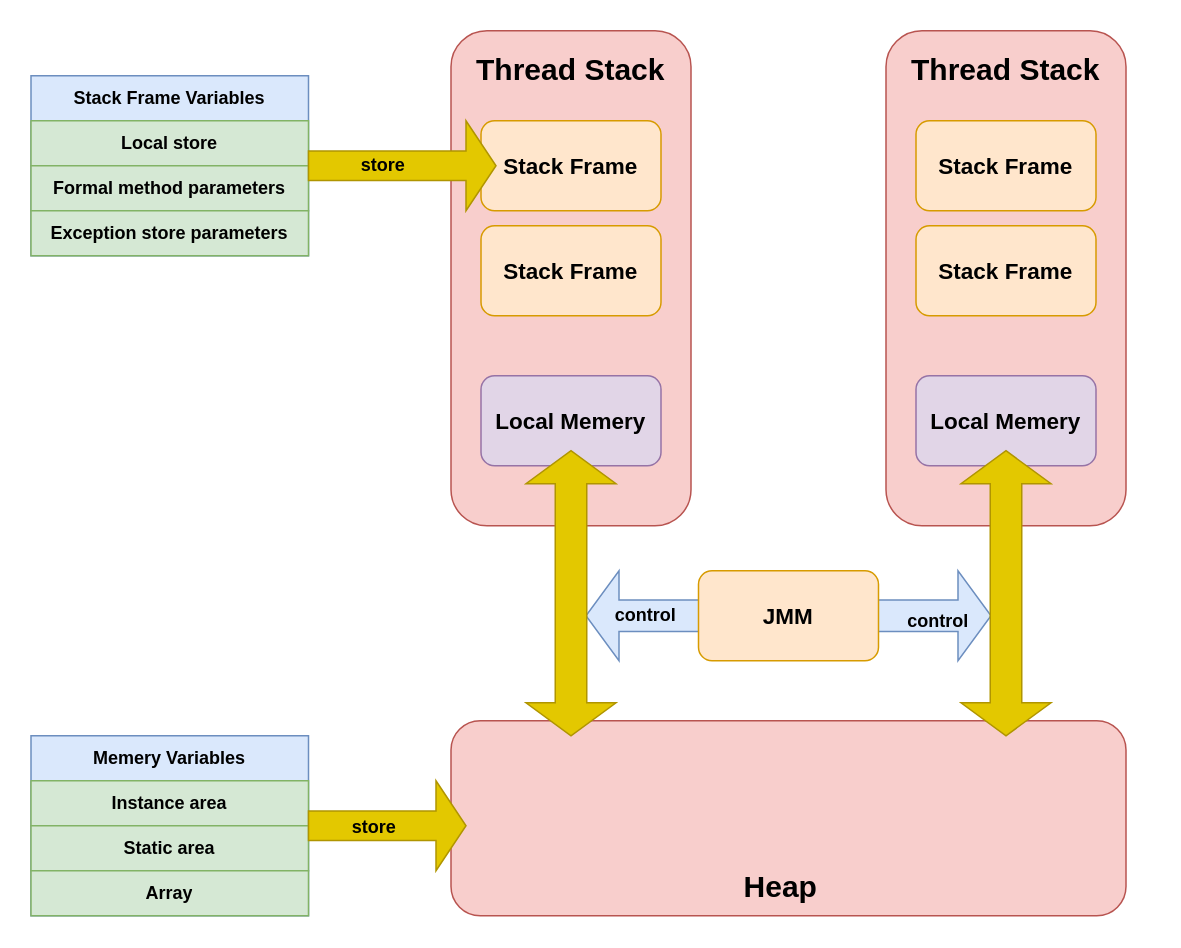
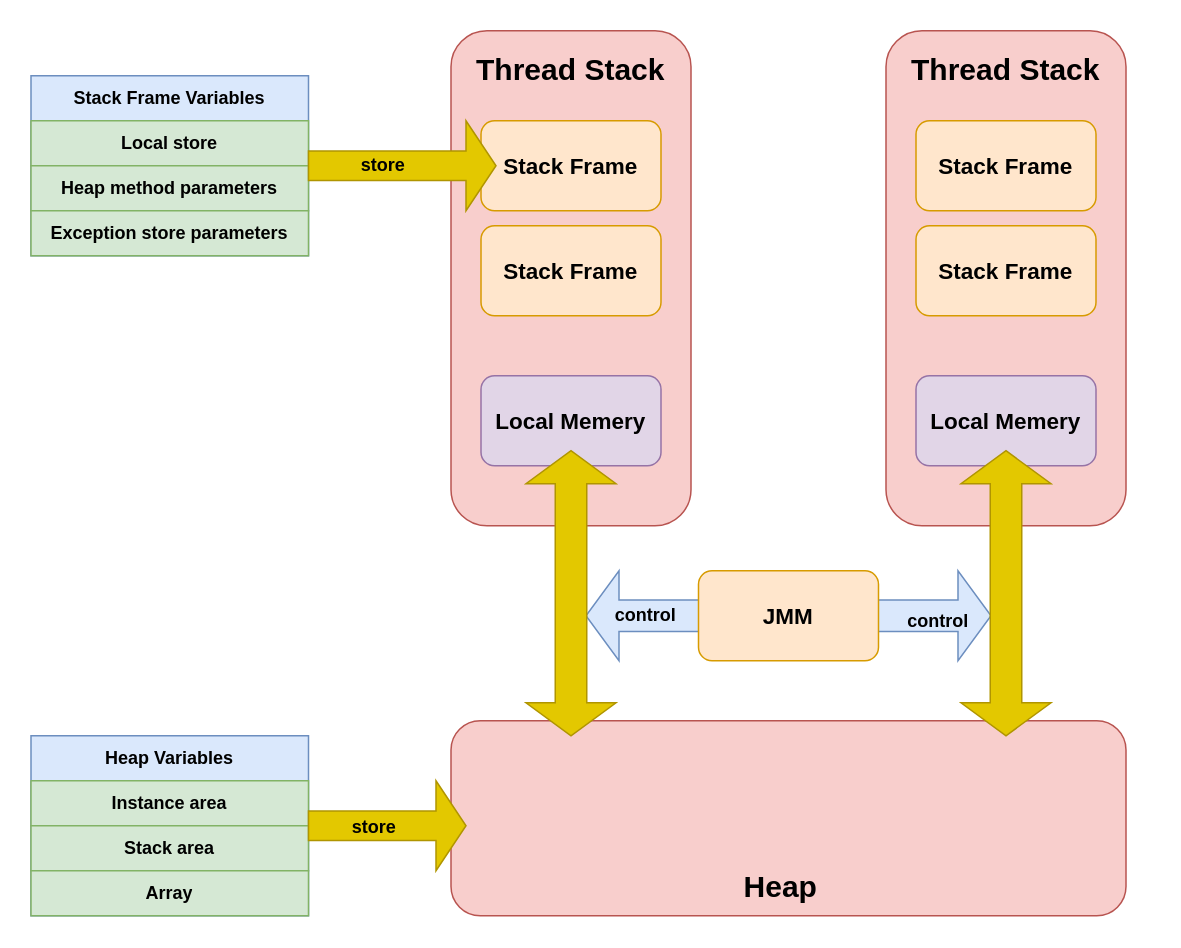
  <mxCell id="0" />
  <mxCell id="1" parent="0" />
  <mxCell id="2" value="&lt;b&gt;control&lt;/b&gt;" style="html=1;shadow=0;dashed=0;align=center;verticalAlign=middle;shape=mxgraph.arrows2.twoWayArrow;dy=0.65;dx=22;fillColor=#dae8fc;strokeColor=#6c8ebf;" vertex="1" parent="1"><mxGeometry x="390" y="380" width="270" height="60" as="geometry" /></mxCell>
  <mxCell id="3" value="" style="rounded=1;whiteSpace=wrap;html=1;fillColor=#ffe6cc;strokeColor=#d79b00;align=center;" vertex="1" parent="1"><mxGeometry x="465" y="380" width="120" height="60" as="geometry" /></mxCell>
  <mxCell id="4" value="" style="rounded=1;whiteSpace=wrap;html=1;fillColor=#f8cecc;strokeColor=#b85450;align=center;" vertex="1" parent="1"><mxGeometry x="300" y="20" width="160" height="330" as="geometry" /></mxCell>
  <mxCell id="5" value="Thread Stack" style="text;strokeColor=none;align=center;fillColor=none;html=1;verticalAlign=middle;whiteSpace=wrap;rounded=0;fontStyle=1;fontSize=20;" vertex="1" parent="1"><mxGeometry x="315" y="30" width="130" height="30" as="geometry" /></mxCell>
  <mxCell id="6" value="" style="rounded=1;whiteSpace=wrap;html=1;fillColor=#ffe6cc;strokeColor=#d79b00;align=center;" vertex="1" parent="1"><mxGeometry x="320" y="80" width="120" height="60" as="geometry" /></mxCell>
  <mxCell id="7" value="Stack Frame" style="text;strokeColor=none;align=center;fillColor=none;html=1;verticalAlign=middle;whiteSpace=wrap;rounded=0;fontStyle=1;fontSize=15;" vertex="1" parent="1"><mxGeometry x="315" y="95" width="130" height="30" as="geometry" /></mxCell>
  <mxCell id="8" value="" style="rounded=1;whiteSpace=wrap;html=1;fillColor=#ffe6cc;strokeColor=#d79b00;align=center;" vertex="1" parent="1"><mxGeometry x="320" y="150" width="120" height="60" as="geometry" /></mxCell>
  <mxCell id="9" value="Stack Frame" style="text;strokeColor=none;align=center;fillColor=none;html=1;verticalAlign=middle;whiteSpace=wrap;rounded=0;fontStyle=1;fontSize=15;" vertex="1" parent="1"><mxGeometry x="315" y="165" width="130" height="30" as="geometry" /></mxCell>
  <mxCell id="10" value="" style="rounded=1;whiteSpace=wrap;html=1;fillColor=#e1d5e7;strokeColor=#9673a6;align=center;" vertex="1" parent="1"><mxGeometry x="320" y="250" width="120" height="60" as="geometry" /></mxCell>
  <mxCell id="11" value="Local Memery" style="text;strokeColor=none;align=center;fillColor=none;html=1;verticalAlign=middle;whiteSpace=wrap;rounded=0;fontStyle=1;fontSize=15;" vertex="1" parent="1"><mxGeometry x="315" y="265" width="130" height="30" as="geometry" /></mxCell>
  <mxCell id="12" value="" style="rounded=1;whiteSpace=wrap;html=1;fillColor=#f8cecc;strokeColor=#b85450;align=center;" vertex="1" parent="1"><mxGeometry x="590" y="20" width="160" height="330" as="geometry" /></mxCell>
  <mxCell id="13" value="Thread Stack" style="text;strokeColor=none;align=center;fillColor=none;html=1;verticalAlign=middle;whiteSpace=wrap;rounded=0;fontStyle=1;fontSize=20;" vertex="1" parent="1"><mxGeometry x="605" y="30" width="130" height="30" as="geometry" /></mxCell>
  <mxCell id="14" value="" style="rounded=1;whiteSpace=wrap;html=1;fillColor=#ffe6cc;strokeColor=#d79b00;align=center;" vertex="1" parent="1"><mxGeometry x="610" y="80" width="120" height="60" as="geometry" /></mxCell>
  <mxCell id="15" value="Stack Frame" style="text;strokeColor=none;align=center;fillColor=none;html=1;verticalAlign=middle;whiteSpace=wrap;rounded=0;fontStyle=1;fontSize=15;" vertex="1" parent="1"><mxGeometry x="605" y="95" width="130" height="30" as="geometry" /></mxCell>
  <mxCell id="16" value="" style="rounded=1;whiteSpace=wrap;html=1;fillColor=#ffe6cc;strokeColor=#d79b00;align=center;" vertex="1" parent="1"><mxGeometry x="610" y="150" width="120" height="60" as="geometry" /></mxCell>
  <mxCell id="17" value="Stack Frame" style="text;strokeColor=none;align=center;fillColor=none;html=1;verticalAlign=middle;whiteSpace=wrap;rounded=0;fontStyle=1;fontSize=15;" vertex="1" parent="1"><mxGeometry x="605" y="165" width="130" height="30" as="geometry" /></mxCell>
  <mxCell id="18" value="" style="rounded=1;whiteSpace=wrap;html=1;fillColor=#e1d5e7;strokeColor=#9673a6;align=center;" vertex="1" parent="1"><mxGeometry x="610" y="250" width="120" height="60" as="geometry" /></mxCell>
  <mxCell id="19" value="Local Memery" style="text;strokeColor=none;align=center;fillColor=none;html=1;verticalAlign=middle;whiteSpace=wrap;rounded=0;fontStyle=1;fontSize=15;" vertex="1" parent="1"><mxGeometry x="605" y="265" width="130" height="30" as="geometry" /></mxCell>
  <mxCell id="20" value="&lt;b&gt;Stack Frame Variables&lt;/b&gt;" style="swimlane;fontStyle=0;childLayout=stackLayout;horizontal=1;startSize=30;horizontalStack=0;resizeParent=1;resizeParentMax=0;resizeLast=0;collapsible=1;marginBottom=0;whiteSpace=wrap;html=1;fillColor=#dae8fc;strokeColor=#6c8ebf;align=center;" vertex="1" parent="1"><mxGeometry x="20" y="50" width="185" height="120" as="geometry" /></mxCell>
  <mxCell id="21" value="&lt;b&gt;Local store&lt;/b&gt;" style="text;strokeColor=#82b366;fillColor=#d5e8d4;align=center;verticalAlign=middle;spacingLeft=4;spacingRight=4;overflow=hidden;points=[[0,0.5],[1,0.5]];portConstraint=eastwest;rotatable=0;whiteSpace=wrap;html=1;" vertex="1" parent="20"><mxGeometry y="30" width="185" height="30" as="geometry" /></mxCell>
- <mxCell id="22" value="&lt;b&gt;Formal method parameters&lt;/b&gt;" style="text;strokeColor=#82b366;fillColor=#d5e8d4;align=center;verticalAlign=middle;spacingLeft=4;spacingRight=4;overflow=hidden;points=[[0,0.5],[1,0.5]];portConstraint=eastwest;rotatable=0;whiteSpace=wrap;html=1;" vertex="1" parent="20"><mxGeometry y="60" width="185" height="30" as="geometry" /></mxCell>
+ <mxCell id="22" value="&lt;b&gt;Heap method parameters&lt;/b&gt;" style="text;strokeColor=#82b366;fillColor=#d5e8d4;align=center;verticalAlign=middle;spacingLeft=4;spacingRight=4;overflow=hidden;points=[[0,0.5],[1,0.5]];portConstraint=eastwest;rotatable=0;whiteSpace=wrap;html=1;" vertex="1" parent="20"><mxGeometry y="60" width="185" height="30" as="geometry" /></mxCell>
  <mxCell id="23" value="&lt;b&gt;Exception store parameters&lt;/b&gt;" style="text;strokeColor=#82b366;fillColor=#d5e8d4;align=center;verticalAlign=middle;spacingLeft=4;spacingRight=4;overflow=hidden;points=[[0,0.5],[1,0.5]];portConstraint=eastwest;rotatable=0;whiteSpace=wrap;html=1;" vertex="1" parent="20"><mxGeometry y="90" width="185" height="30" as="geometry" /></mxCell>
- <mxCell id="24" value="&lt;b&gt;Memery Variables&lt;/b&gt;" style="swimlane;fontStyle=0;childLayout=stackLayout;horizontal=1;startSize=30;horizontalStack=0;resizeParent=1;resizeParentMax=0;resizeLast=0;collapsible=1;marginBottom=0;whiteSpace=wrap;html=1;fillColor=#dae8fc;strokeColor=#6c8ebf;align=center;" vertex="1" parent="1"><mxGeometry x="20" y="490" width="185" height="120" as="geometry" /></mxCell>
+ <mxCell id="24" value="&lt;b&gt;Heap Variables&lt;/b&gt;" style="swimlane;fontStyle=0;childLayout=stackLayout;horizontal=1;startSize=30;horizontalStack=0;resizeParent=1;resizeParentMax=0;resizeLast=0;collapsible=1;marginBottom=0;whiteSpace=wrap;html=1;fillColor=#dae8fc;strokeColor=#6c8ebf;align=center;" vertex="1" parent="1"><mxGeometry x="20" y="490" width="185" height="120" as="geometry" /></mxCell>
  <mxCell id="25" value="&lt;b&gt;Instance area&lt;br&gt;&lt;/b&gt;" style="text;strokeColor=#82b366;fillColor=#d5e8d4;align=center;verticalAlign=middle;spacingLeft=4;spacingRight=4;overflow=hidden;points=[[0,0.5],[1,0.5]];portConstraint=eastwest;rotatable=0;whiteSpace=wrap;html=1;" vertex="1" parent="24"><mxGeometry y="30" width="185" height="30" as="geometry" /></mxCell>
- <mxCell id="26" value="&lt;b&gt;Static area&lt;br&gt;&lt;/b&gt;" style="text;strokeColor=#82b366;fillColor=#d5e8d4;align=center;verticalAlign=middle;spacingLeft=4;spacingRight=4;overflow=hidden;points=[[0,0.5],[1,0.5]];portConstraint=eastwest;rotatable=0;whiteSpace=wrap;html=1;" vertex="1" parent="24"><mxGeometry y="60" width="185" height="30" as="geometry" /></mxCell>
+ <mxCell id="26" value="&lt;b&gt;Stack area&lt;br&gt;&lt;/b&gt;" style="text;strokeColor=#82b366;fillColor=#d5e8d4;align=center;verticalAlign=middle;spacingLeft=4;spacingRight=4;overflow=hidden;points=[[0,0.5],[1,0.5]];portConstraint=eastwest;rotatable=0;whiteSpace=wrap;html=1;" vertex="1" parent="24"><mxGeometry y="60" width="185" height="30" as="geometry" /></mxCell>
  <mxCell id="27" value="&lt;b&gt;Array&lt;br&gt;&lt;/b&gt;" style="text;strokeColor=#82b366;fillColor=#d5e8d4;align=center;verticalAlign=middle;spacingLeft=4;spacingRight=4;overflow=hidden;points=[[0,0.5],[1,0.5]];portConstraint=eastwest;rotatable=0;whiteSpace=wrap;html=1;" vertex="1" parent="24"><mxGeometry y="90" width="185" height="30" as="geometry" /></mxCell>
  <mxCell id="28" value="" style="rounded=1;whiteSpace=wrap;html=1;fillColor=#f8cecc;strokeColor=#b85450;align=center;" vertex="1" parent="1"><mxGeometry x="300" y="480" width="450" height="130" as="geometry" /></mxCell>
  <mxCell id="29" value="Heap" style="text;strokeColor=none;align=center;fillColor=none;html=1;verticalAlign=middle;whiteSpace=wrap;rounded=0;fontStyle=1;fontSize=20;" vertex="1" parent="1"><mxGeometry x="455" y="575" width="130" height="30" as="geometry" /></mxCell>
  <mxCell id="30" value="" style="html=1;shadow=0;dashed=0;align=center;verticalAlign=middle;shape=mxgraph.arrows2.twoWayArrow;dy=0.65;dx=22;rotation=90;fillColor=#e3c800;strokeColor=#B09500;fontColor=#000000;" vertex="1" parent="1"><mxGeometry x="285" y="365" width="190" height="60" as="geometry" /></mxCell>
  <mxCell id="31" value="" style="html=1;shadow=0;dashed=0;align=center;verticalAlign=middle;shape=mxgraph.arrows2.twoWayArrow;dy=0.65;dx=22;rotation=90;fillColor=#e3c800;strokeColor=#B09500;fontColor=#000000;" vertex="1" parent="1"><mxGeometry x="575" y="365" width="190" height="60" as="geometry" /></mxCell>
  <mxCell id="32" value="JMM" style="text;strokeColor=none;align=center;fillColor=none;html=1;verticalAlign=middle;whiteSpace=wrap;rounded=0;fontStyle=1;fontSize=15;" vertex="1" parent="1"><mxGeometry x="460" y="395" width="130" height="30" as="geometry" /></mxCell>
  <mxCell id="33" value="&lt;b&gt;control&lt;/b&gt;" style="text;strokeColor=none;align=center;fillColor=none;html=1;verticalAlign=middle;whiteSpace=wrap;rounded=0;" vertex="1" parent="1"><mxGeometry x="400" y="395" width="60" height="30" as="geometry" /></mxCell>
  <mxCell id="34" value="&lt;b&gt;control&lt;/b&gt;" style="text;whiteSpace=wrap;html=1;align=center;" vertex="1" parent="1"><mxGeometry x="590" y="400" width="70" height="40" as="geometry" /></mxCell>
  <mxCell id="35" value="" style="html=1;shadow=0;dashed=0;align=center;verticalAlign=middle;shape=mxgraph.arrows2.arrow;dy=0.67;dx=20;notch=0;fillColor=#e3c800;strokeColor=#B09500;fontColor=#000000;" vertex="1" parent="1"><mxGeometry x="205" y="80" width="125" height="60" as="geometry" /></mxCell>
  <mxCell id="36" value="" style="html=1;shadow=0;dashed=0;align=center;verticalAlign=middle;shape=mxgraph.arrows2.arrow;dy=0.67;dx=20;notch=0;fillColor=#e3c800;strokeColor=#B09500;fontColor=#000000;" vertex="1" parent="1"><mxGeometry x="205" y="520" width="105" height="60" as="geometry" /></mxCell>
  <mxCell id="37" value="&lt;b&gt;store&lt;/b&gt;" style="text;strokeColor=none;align=center;fillColor=none;html=1;verticalAlign=middle;whiteSpace=wrap;rounded=0;" vertex="1" parent="1"><mxGeometry x="225" y="95" width="60" height="30" as="geometry" /></mxCell>
  <mxCell id="38" value="&lt;b&gt;store&lt;/b&gt;" style="text;strokeColor=none;align=center;fillColor=none;html=1;verticalAlign=middle;whiteSpace=wrap;rounded=0;" vertex="1" parent="1"><mxGeometry x="219" y="536" width="60" height="30" as="geometry" /></mxCell>
